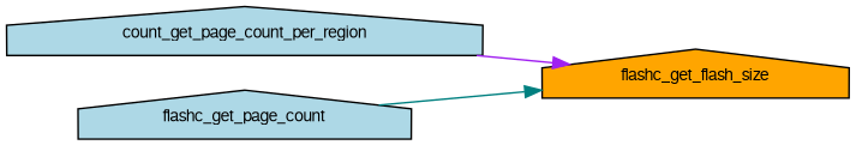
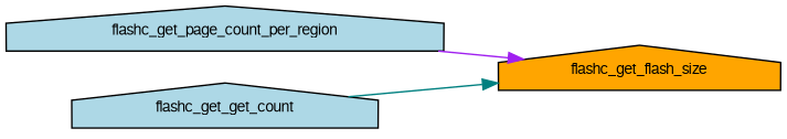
  digraph {
    rankdir=LR
    node [color=black fillcolor=lightblue fontname=FreeSans fontsize=10 shape=house style=filled]
    edge [fontname=FreeSans fontsize=10 labelfontname=FreeSans labelfontsize=10 style=solid]
-   n1 [fontcolor=black height=0.2 label=count_get_page_count_per_region width=0.4]
+   n1 [fontcolor=black height=0.2 label=flashc_get_page_count_per_region width=0.4]
    n2 [fillcolor=orange height=0.2 label=flashc_get_flash_size width=0.4]
-   n3 [height=0.2 label=flashc_get_page_count width=0.4]
+   n3 [height=0.2 label=flashc_get_get_count width=0.4]
    n1 -> n2 [color=purple]
    n3 -> n2 [color=teal]
  }
